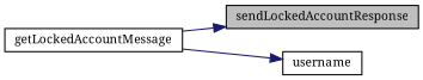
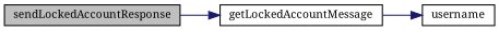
  digraph {
    fontname="Noto Serif"
    rankdir=LR
    node [color=black fontname="Noto Serif" fontsize=10 shape=record]
    edge [color=midnightblue fontname="Noto Serif" fontsize=10 labelfontname=Helvetica labelfontsize=10 style=solid]
    n1 [fillcolor=grey75 fontcolor=black height=0.2 label=sendLockedAccountResponse style=filled width=0.4]
    n2 [height=0.2 label=getLockedAccountMessage width=0.4]
    n3 [height=0.2 label=username width=0.4]
-   n2 -> n1
+   n1 -> n2
    n2 -> n3
  }
